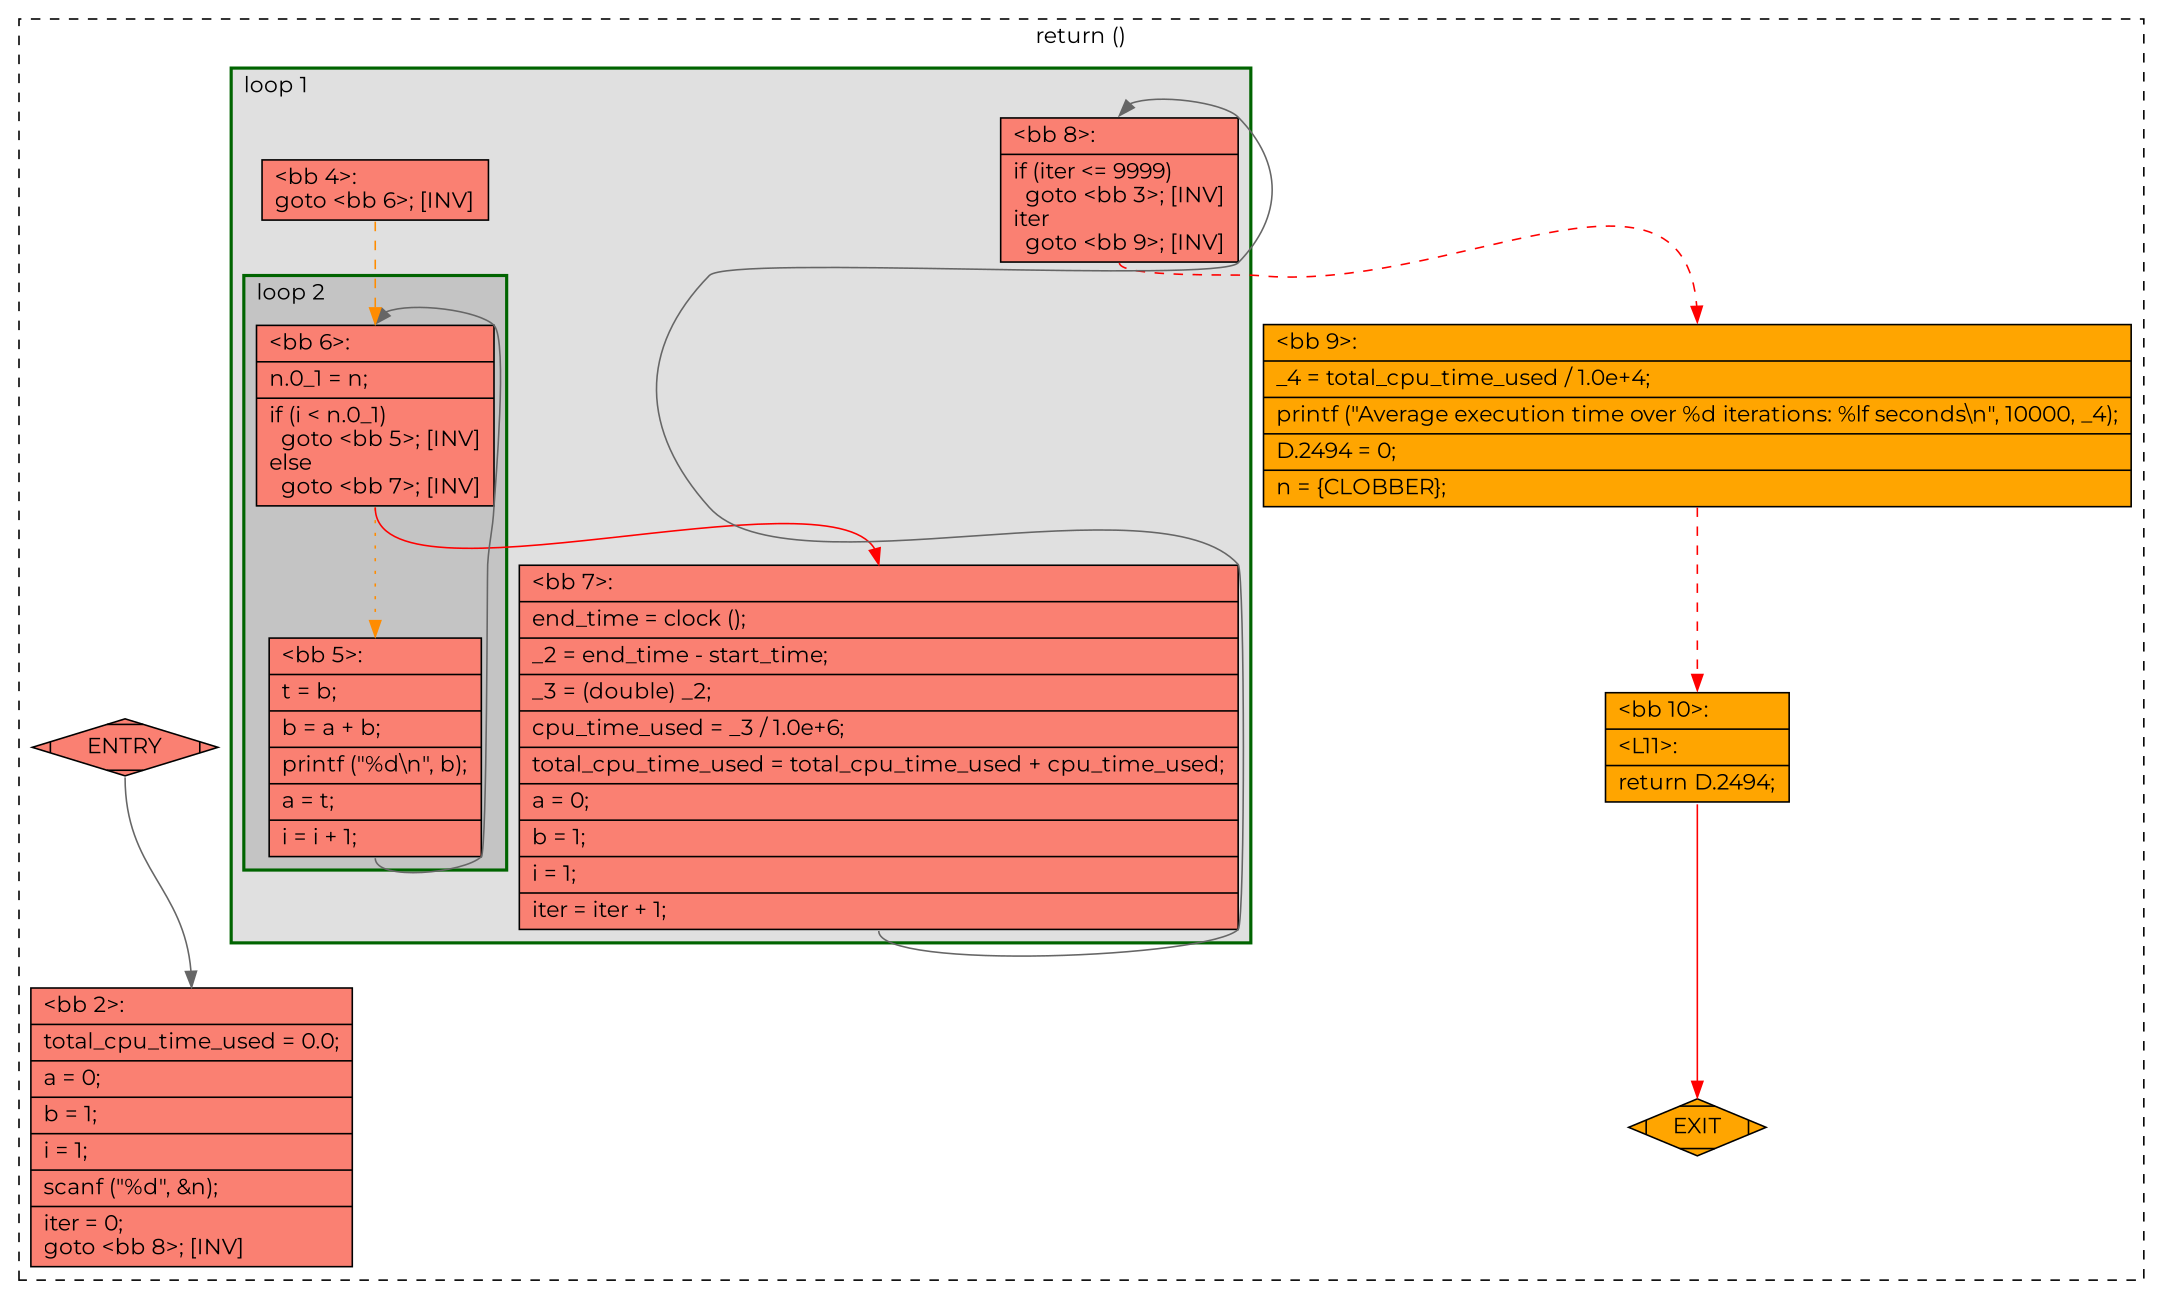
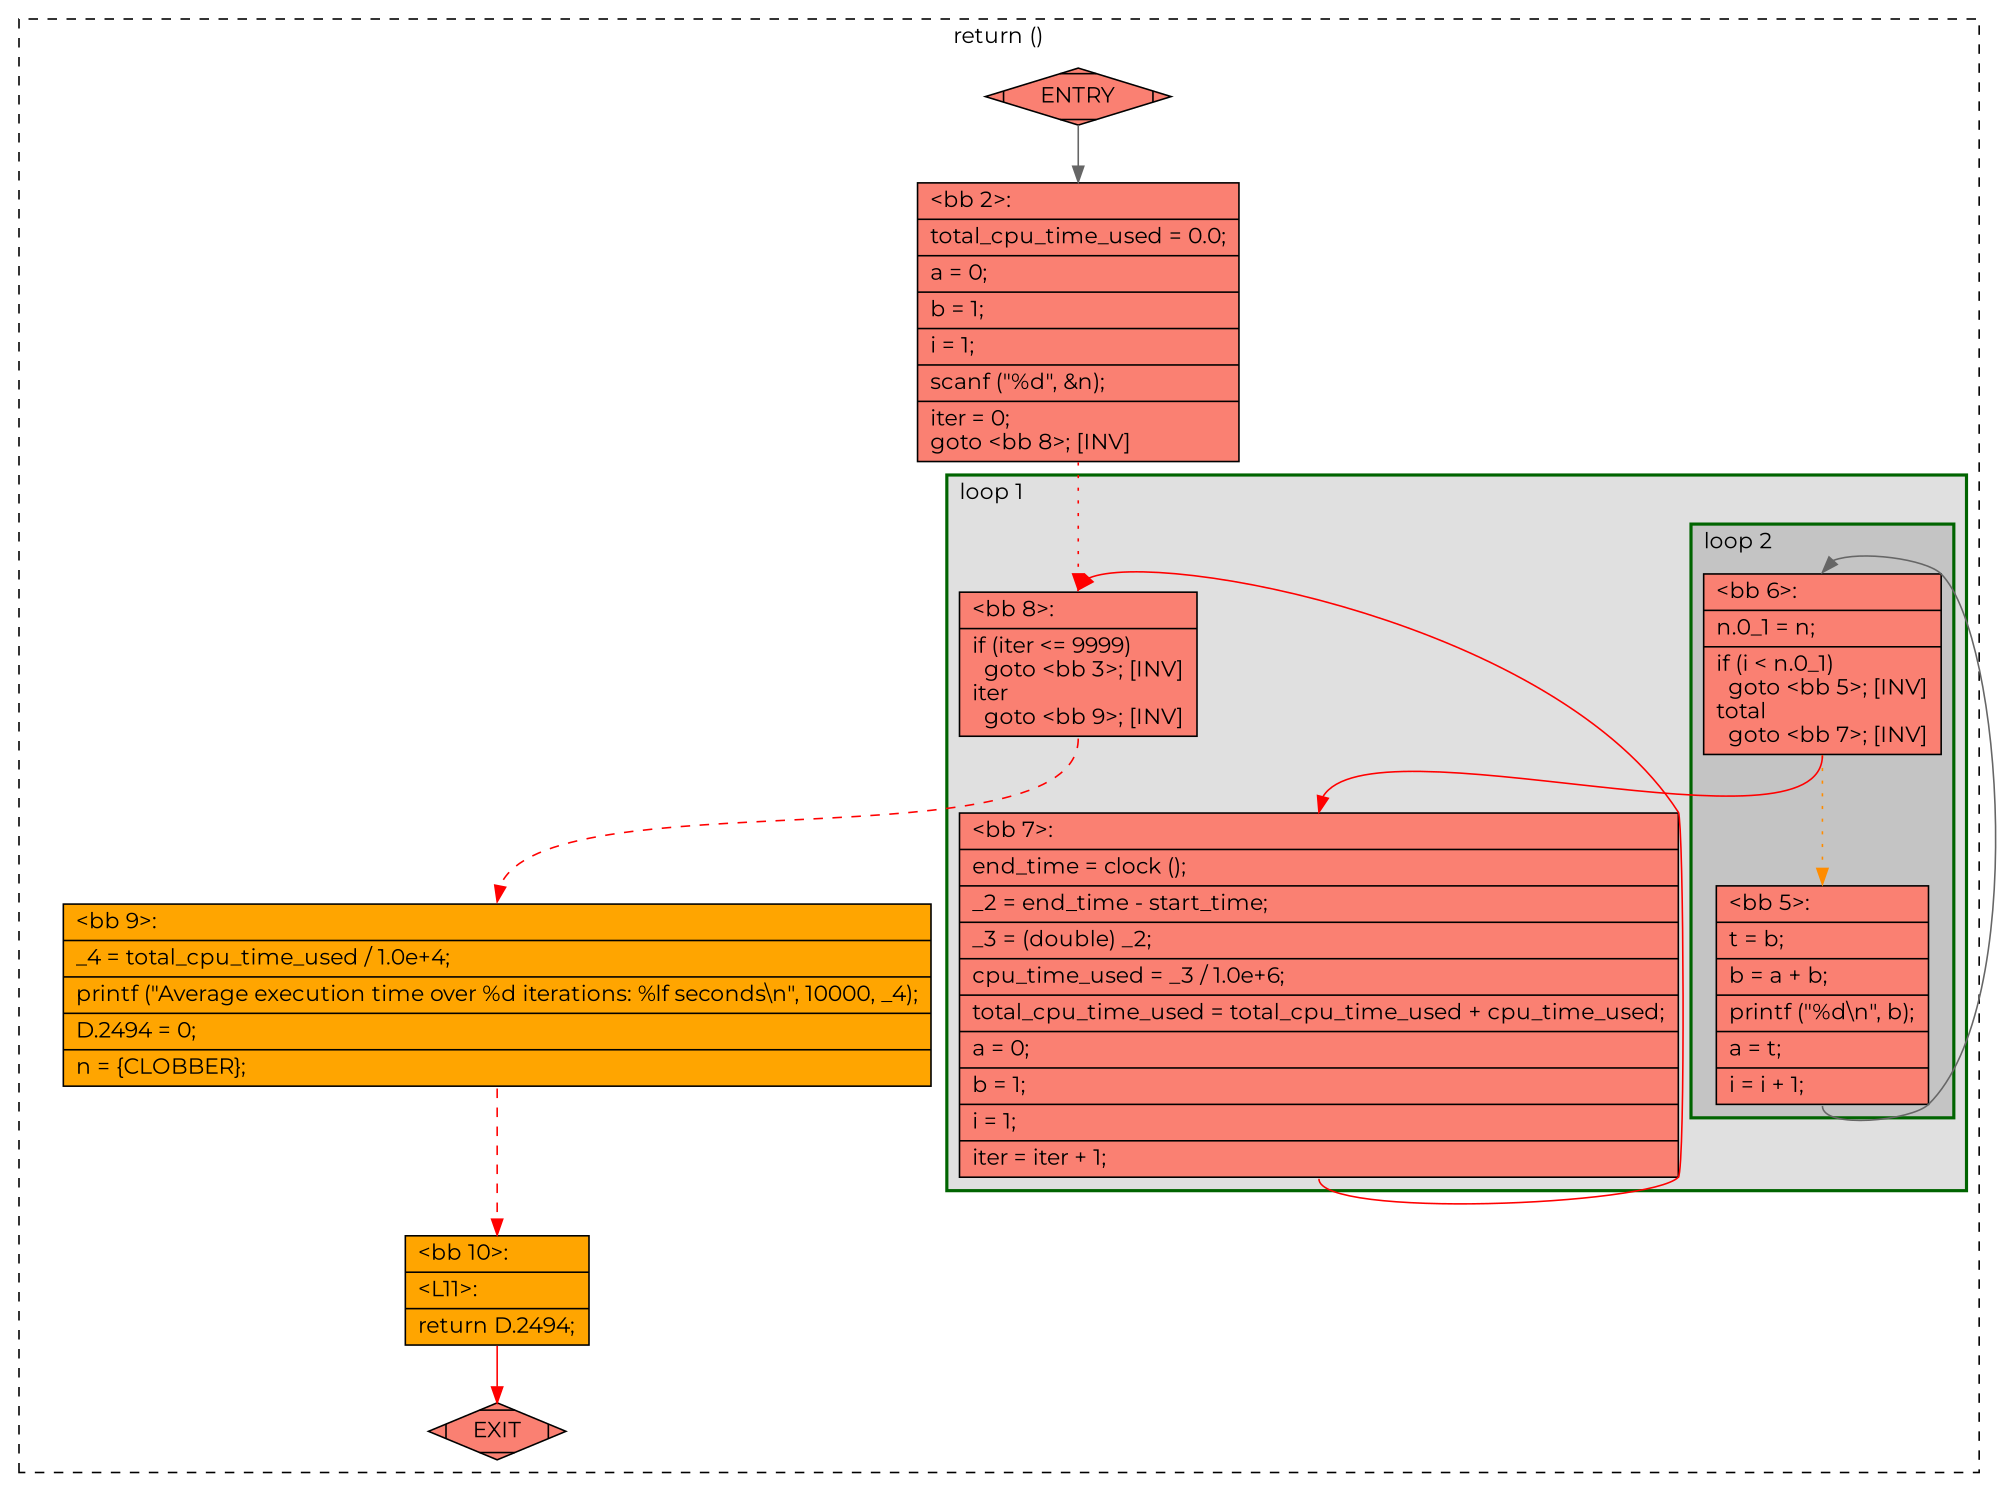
  digraph {
    fontname=Montserrat
    node [fillcolor=salmon fontname=Montserrat shape=record style=filled]
    edge [color=red constraint=true fontname=Montserrat headport=n style=solid tailport=s weight=10]
-   n1 [label="{\<bb\ 6\>:\l|n.0_1\ =\ n;\l|if\ (i\ \<\ n.0_1)\l\ \ goto\ \<bb\ 5\>;\ [INV]\lelse\l\ \ goto\ \<bb\ 7\>;\ [INV]\l}"]
+   n1 [label="{\<bb\ 6\>:\l|n.0_1\ =\ n;\l|if\ (i\ \<\ n.0_1)\l\ \ goto\ \<bb\ 5\>;\ [INV]\ltotal\l\ \ goto\ \<bb\ 7\>;\ [INV]\l}"]
    n2 [label="{\<bb\ 5\>:\l|t\ =\ b;\l|b\ =\ a\ +\ b;\l|printf\ (\"%d\\n\",\ b);\l|a\ =\ t;\l|i\ =\ i\ +\ 1;\l}"]
    n3 [label="{\<bb\ 8\>:\l|if\ (iter\ \<=\ 9999)\l\ \ goto\ \<bb\ 3\>;\ [INV]\liter\l\ \ goto\ \<bb\ 9\>;\ [INV]\l}"]
-   n4 [label="{\<bb\ 4\>:\lgoto\ \<bb\ 6\>;\ [INV]\l}"]
    n5 [label="{\<bb\ 7\>:\l|end_time\ =\ clock\ ();\l|_2\ =\ end_time\ -\ start_time;\l|_3\ =\ (double)\ _2;\l|cpu_time_used\ =\ _3\ /\ 1.0e+6;\l|total_cpu_time_used\ =\ total_cpu_time_used\ +\ cpu_time_used;\l|a\ =\ 0;\l|b\ =\ 1;\l|i\ =\ 1;\l|iter\ =\ iter\ +\ 1;\l}"]
    n6 [fillcolor=orange label="{\<bb\ 9\>:\l|_4\ =\ total_cpu_time_used\ /\ 1.0e+4;\l|printf\ (\"Average\ execution\ time\ over\ %d\ iterations:\ %lf\ seconds\\n\",\ 10000,\ _4);\l|D.2494\ =\ 0;\l|n\ =\ \{CLOBBER\};\l}"]
    n7 [label=ENTRY shape=Mdiamond]
-   n8 [fillcolor=orange label=EXIT shape=Mdiamond]
+   n8 [label=EXIT shape=Mdiamond]
    n9 [label="{\<bb\ 2\>:\l|total_cpu_time_used\ =\ 0.0;\l|a\ =\ 0;\l|b\ =\ 1;\l|i\ =\ 1;\l|scanf\ (\"%d\",\ &n);\l|iter\ =\ 0;\lgoto\ \<bb\ 8\>;\ [INV]\l}"]
    n10 [fillcolor=orange label="{\<bb\ 10\>:\l|\<L11\>:\l|return\ D.2494;\l}"]
    subgraph cluster_1 {
      color=black
      label="return ()"
      style=dashed
      n6
      n7
      n8
      n9
      n10
      subgraph cluster_2 {
        color=darkgreen
        fillcolor=grey88
        label="loop 1"
        labeljust=l
        penwidth=2
        style=filled
        n3
-       n4
        n5
        subgraph cluster_3 {
          color=darkgreen
          fillcolor=grey77
          label="loop 2"
          labeljust=l
          penwidth=2
          style=filled
          n1
          n2
        }
      }
    }
    n1 -> n2 [color=darkorange style=dotted]
    n1 -> n5
    n2 -> n1 [color=gray40 constraint=false]
    n3 -> n6 [style=dashed]
-   n4 -> n1 [color=darkorange style=dashed weight=100]
-   n5 -> n3 [color=gray40 constraint=false]
+   n5 -> n3 [constraint=false]
    n6 -> n10 [style=dashed weight=100]
    n7 -> n8 [style=invis color="" weight=""]
    n7 -> n9 [color=gray40 weight=100]
+   n9 -> n3 [style=dotted weight=100]
    n10 -> n8
  }
